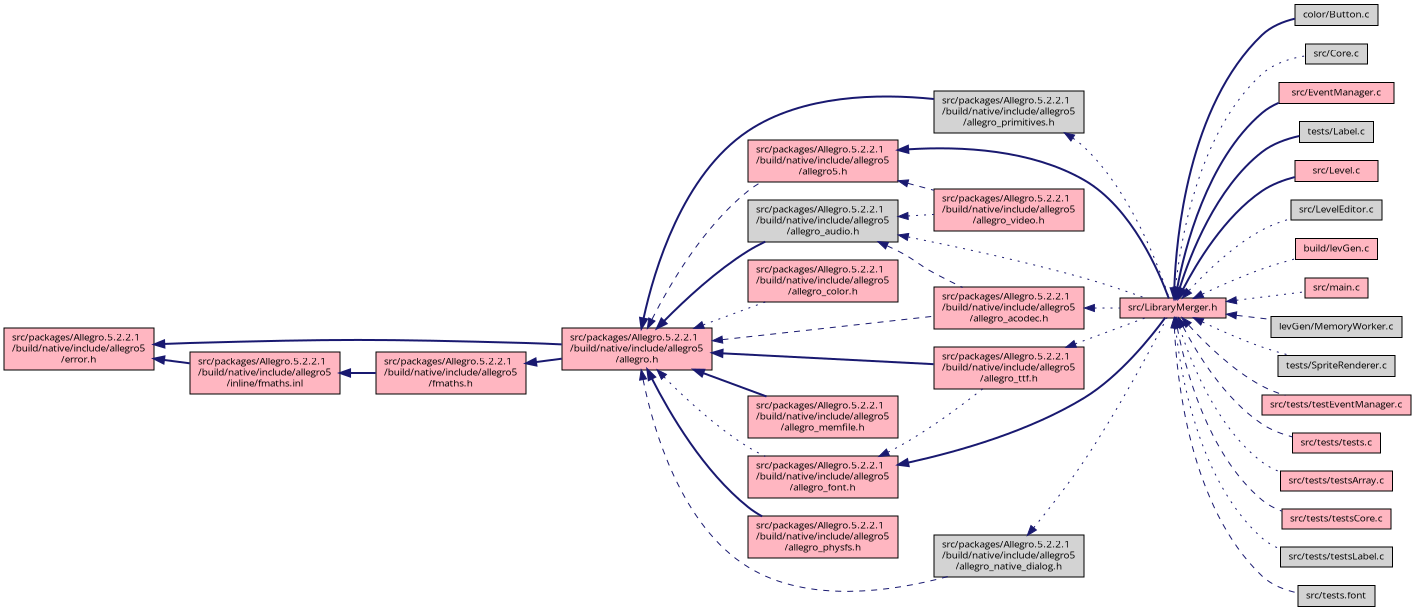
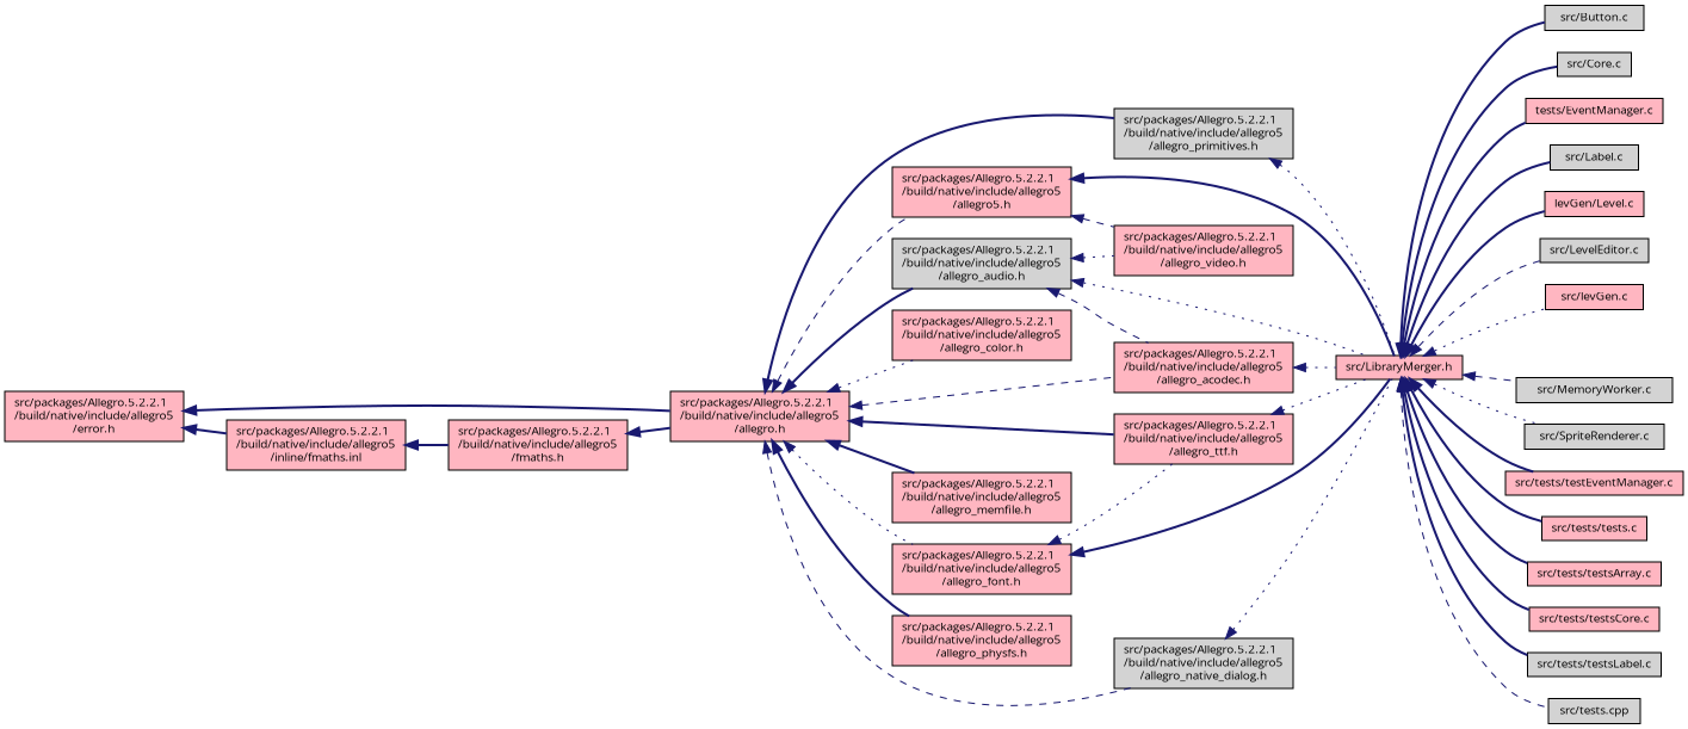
  digraph {
    fontname="Open Sans"
    rankdir=LR
    node [color=black fillcolor=lightpink fontname="Open Sans" fontsize=10 shape=record style=filled]
    edge [color=midnightblue dir=back fontname="Open Sans" fontsize=10 labelfontname=Helvetica labelfontsize=10 style=bold]
    n1 [fontcolor=black height=0.2 label="src/packages/Allegro.5.2.2.1\l/build/native/include/allegro5\l/error.h" width=0.4]
    n2 [height=0.2 label="src/packages/Allegro.5.2.2.1\l/build/native/include/allegro5\l/allegro.h" width=0.4]
    n3 [height=0.2 label="src/packages/Allegro.5.2.2.1\l/build/native/include/allegro5\l/inline/fmaths.inl" width=0.4]
    n4 [height=0.2 label="src/packages/Allegro.5.2.2.1\l/build/native/include/allegro5\l/allegro5.h" width=0.4]
    n5 [height=0.2 label="src/packages/Allegro.5.2.2.1\l/build/native/include/allegro5\l/allegro_acodec.h" width=0.4]
    n6 [fillcolor=lightgrey height=0.2 label="src/packages/Allegro.5.2.2.1\l/build/native/include/allegro5\l/allegro_audio.h" width=0.4]
    n7 [height=0.2 label="src/packages/Allegro.5.2.2.1\l/build/native/include/allegro5\l/allegro_color.h" width=0.4]
    n8 [height=0.2 label="src/packages/Allegro.5.2.2.1\l/build/native/include/allegro5\l/allegro_font.h" width=0.4]
    n9 [height=0.2 label="src/packages/Allegro.5.2.2.1\l/build/native/include/allegro5\l/allegro_ttf.h" width=0.4]
    n10 [height=0.2 label="src/packages/Allegro.5.2.2.1\l/build/native/include/allegro5\l/allegro_memfile.h" width=0.4]
    n11 [fillcolor=lightgrey height=0.2 label="src/packages/Allegro.5.2.2.1\l/build/native/include/allegro5\l/allegro_native_dialog.h" width=0.4]
    n12 [height=0.2 label="src/packages/Allegro.5.2.2.1\l/build/native/include/allegro5\l/allegro_physfs.h" width=0.4]
    n13 [fillcolor=lightgrey height=0.2 label="src/packages/Allegro.5.2.2.1\l/build/native/include/allegro5\l/allegro_primitives.h" width=0.4]
    n14 [height=0.2 label="src/packages/Allegro.5.2.2.1\l/build/native/include/allegro5\l/fmaths.h" width=0.4]
    n15 [height=0.2 label="src/LibraryMerger.h" width=0.4]
    n16 [height=0.2 label="src/packages/Allegro.5.2.2.1\l/build/native/include/allegro5\l/allegro_video.h" width=0.4]
-   n17 [fillcolor=lightgrey height=0.2 label="color/Button.c" width=0.4]
+   n17 [fillcolor=lightgrey height=0.2 label="src/Button.c" width=0.4]
    n18 [fillcolor=lightgrey height=0.2 label="src/Core.c" width=0.4]
-   n19 [height=0.2 label="src/EventManager.c" width=0.4]
-   n20 [fillcolor=lightgrey height=0.2 label="tests/Label.c" width=0.4]
-   n21 [height=0.2 label="src/Level.c" width=0.4]
+   n19 [height=0.2 label="tests/EventManager.c" width=0.4]
+   n20 [fillcolor=lightgrey height=0.2 label="src/Label.c" width=0.4]
+   n21 [height=0.2 label="levGen/Level.c" width=0.4]
    n22 [fillcolor=lightgrey height=0.2 label="src/LevelEditor.c" width=0.4]
-   n23 [height=0.2 label="build/levGen.c" width=0.4]
-   n24 [height=0.2 label="src/main.c" width=0.4]
-   n25 [fillcolor=lightgrey height=0.2 label="levGen/MemoryWorker.c" width=0.4]
-   n26 [fillcolor=lightgrey height=0.2 label="tests/SpriteRenderer.c" width=0.4]
+   n23 [height=0.2 label="src/levGen.c" width=0.4]
+   n25 [fillcolor=lightgrey height=0.2 label="src/MemoryWorker.c" width=0.4]
+   n26 [fillcolor=lightgrey height=0.2 label="src/SpriteRenderer.c" width=0.4]
    n27 [height=0.2 label="src/tests/testEventManager.c" width=0.4]
    n28 [height=0.2 label="src/tests/tests.c" width=0.4]
    n29 [height=0.2 label="src/tests/testsArray.c" width=0.4]
    n30 [height=0.2 label="src/tests/testsCore.c" width=0.4]
    n31 [fillcolor=lightgrey height=0.2 label="src/tests/testsLabel.c" width=0.4]
-   n32 [fillcolor=lightgrey height=0.2 label="src/tests.font" width=0.4]
+   n32 [fillcolor=lightgrey height=0.2 label="src/tests.cpp" width=0.4]
    n1 -> n2
    n1 -> n3
    n2 -> n4 [style=dashed]
    n2 -> n5 [style=dashed]
    n2 -> n6
    n2 -> n7 [style=dotted]
    n2 -> n8 [style=dotted]
    n2 -> n9
    n2 -> n10
    n2 -> n11 [style=dashed]
    n2 -> n12
    n2 -> n13
    n3 -> n14
    n4 -> n15
    n4 -> n16 [style=dashed]
    n5 -> n15 [style=dotted]
    n6 -> n5 [style=dashed]
    n6 -> n15 [style=dotted]
    n6 -> n16 [style=dotted]
    n8 -> n9 [style=dotted]
    n8 -> n15
    n9 -> n15 [style=dotted]
    n11 -> n15 [style=dotted]
    n13 -> n15 [style=dotted]
    n14 -> n2
    n15 -> n17
-   n15 -> n18 [style=dotted]
+   n15 -> n18
    n15 -> n19
    n15 -> n20
    n15 -> n21
-   n15 -> n22 [style=dotted]
+   n15 -> n22 [style=dashed]
    n15 -> n23 [style=dotted]
-   n15 -> n24 [style=dotted]
    n15 -> n25 [style=dashed]
    n15 -> n26 [style=dotted]
-   n15 -> n27 [style=dashed]
-   n15 -> n28 [style=dashed]
-   n15 -> n29 [style=dotted]
-   n15 -> n30 [style=dashed]
-   n15 -> n31 [style=dotted]
+   n15 -> n27
+   n15 -> n28
+   n15 -> n29
+   n15 -> n30
+   n15 -> n31
    n15 -> n32 [style=dashed]
  }
